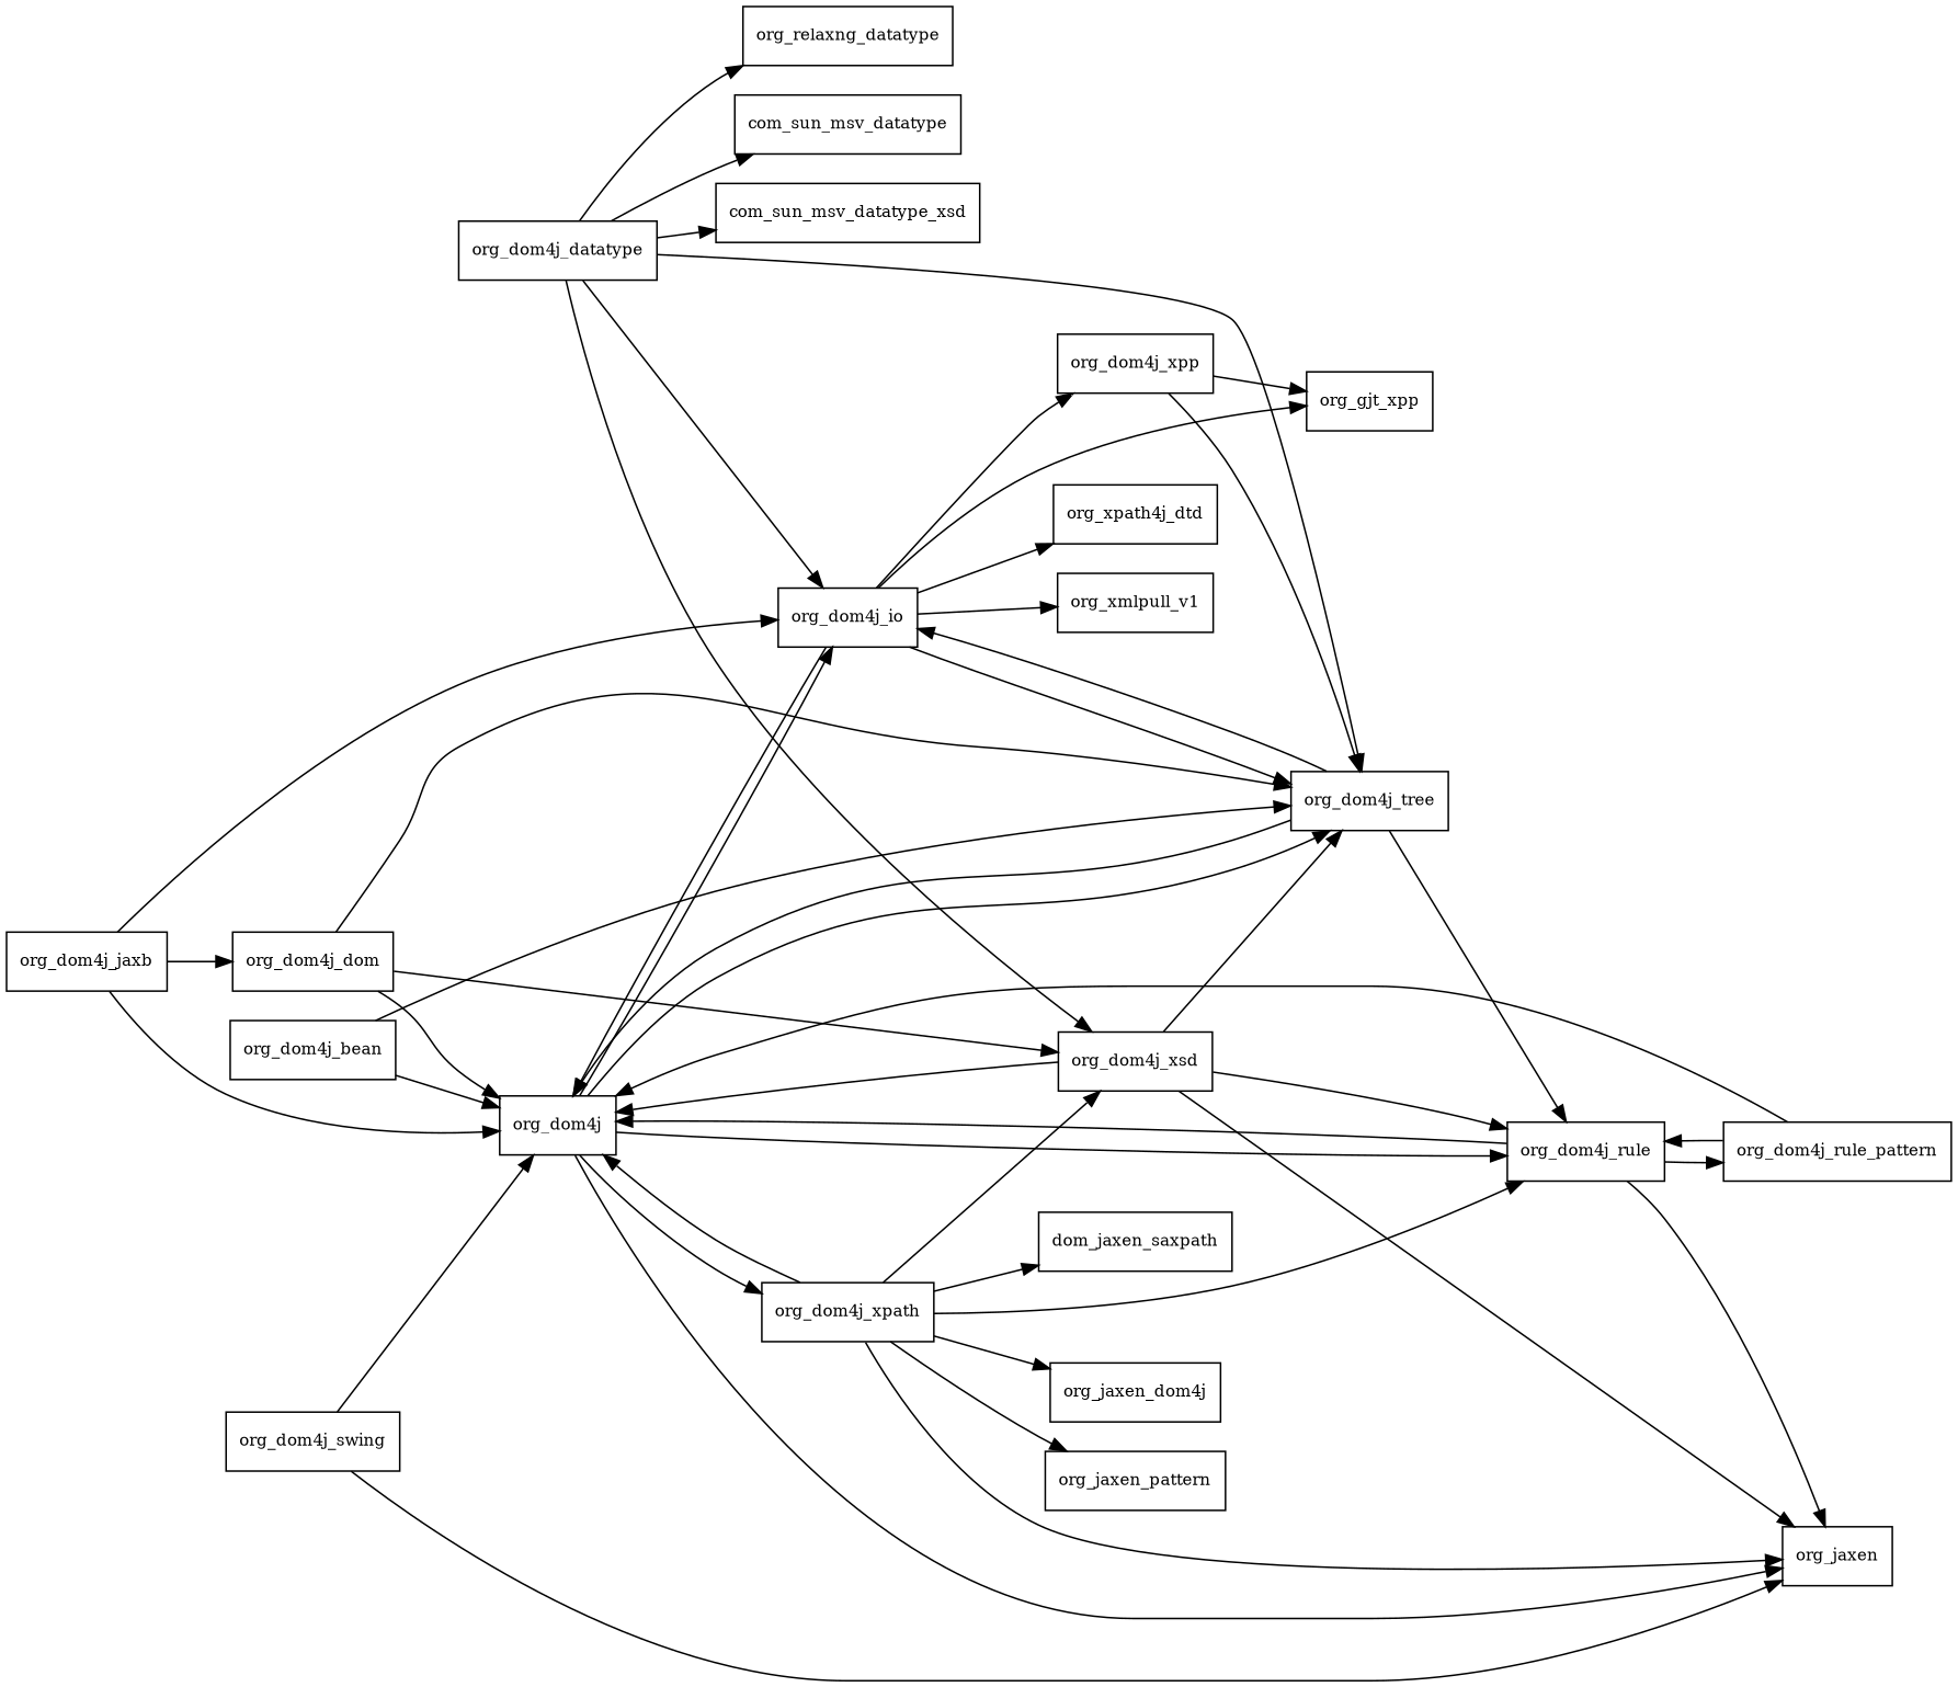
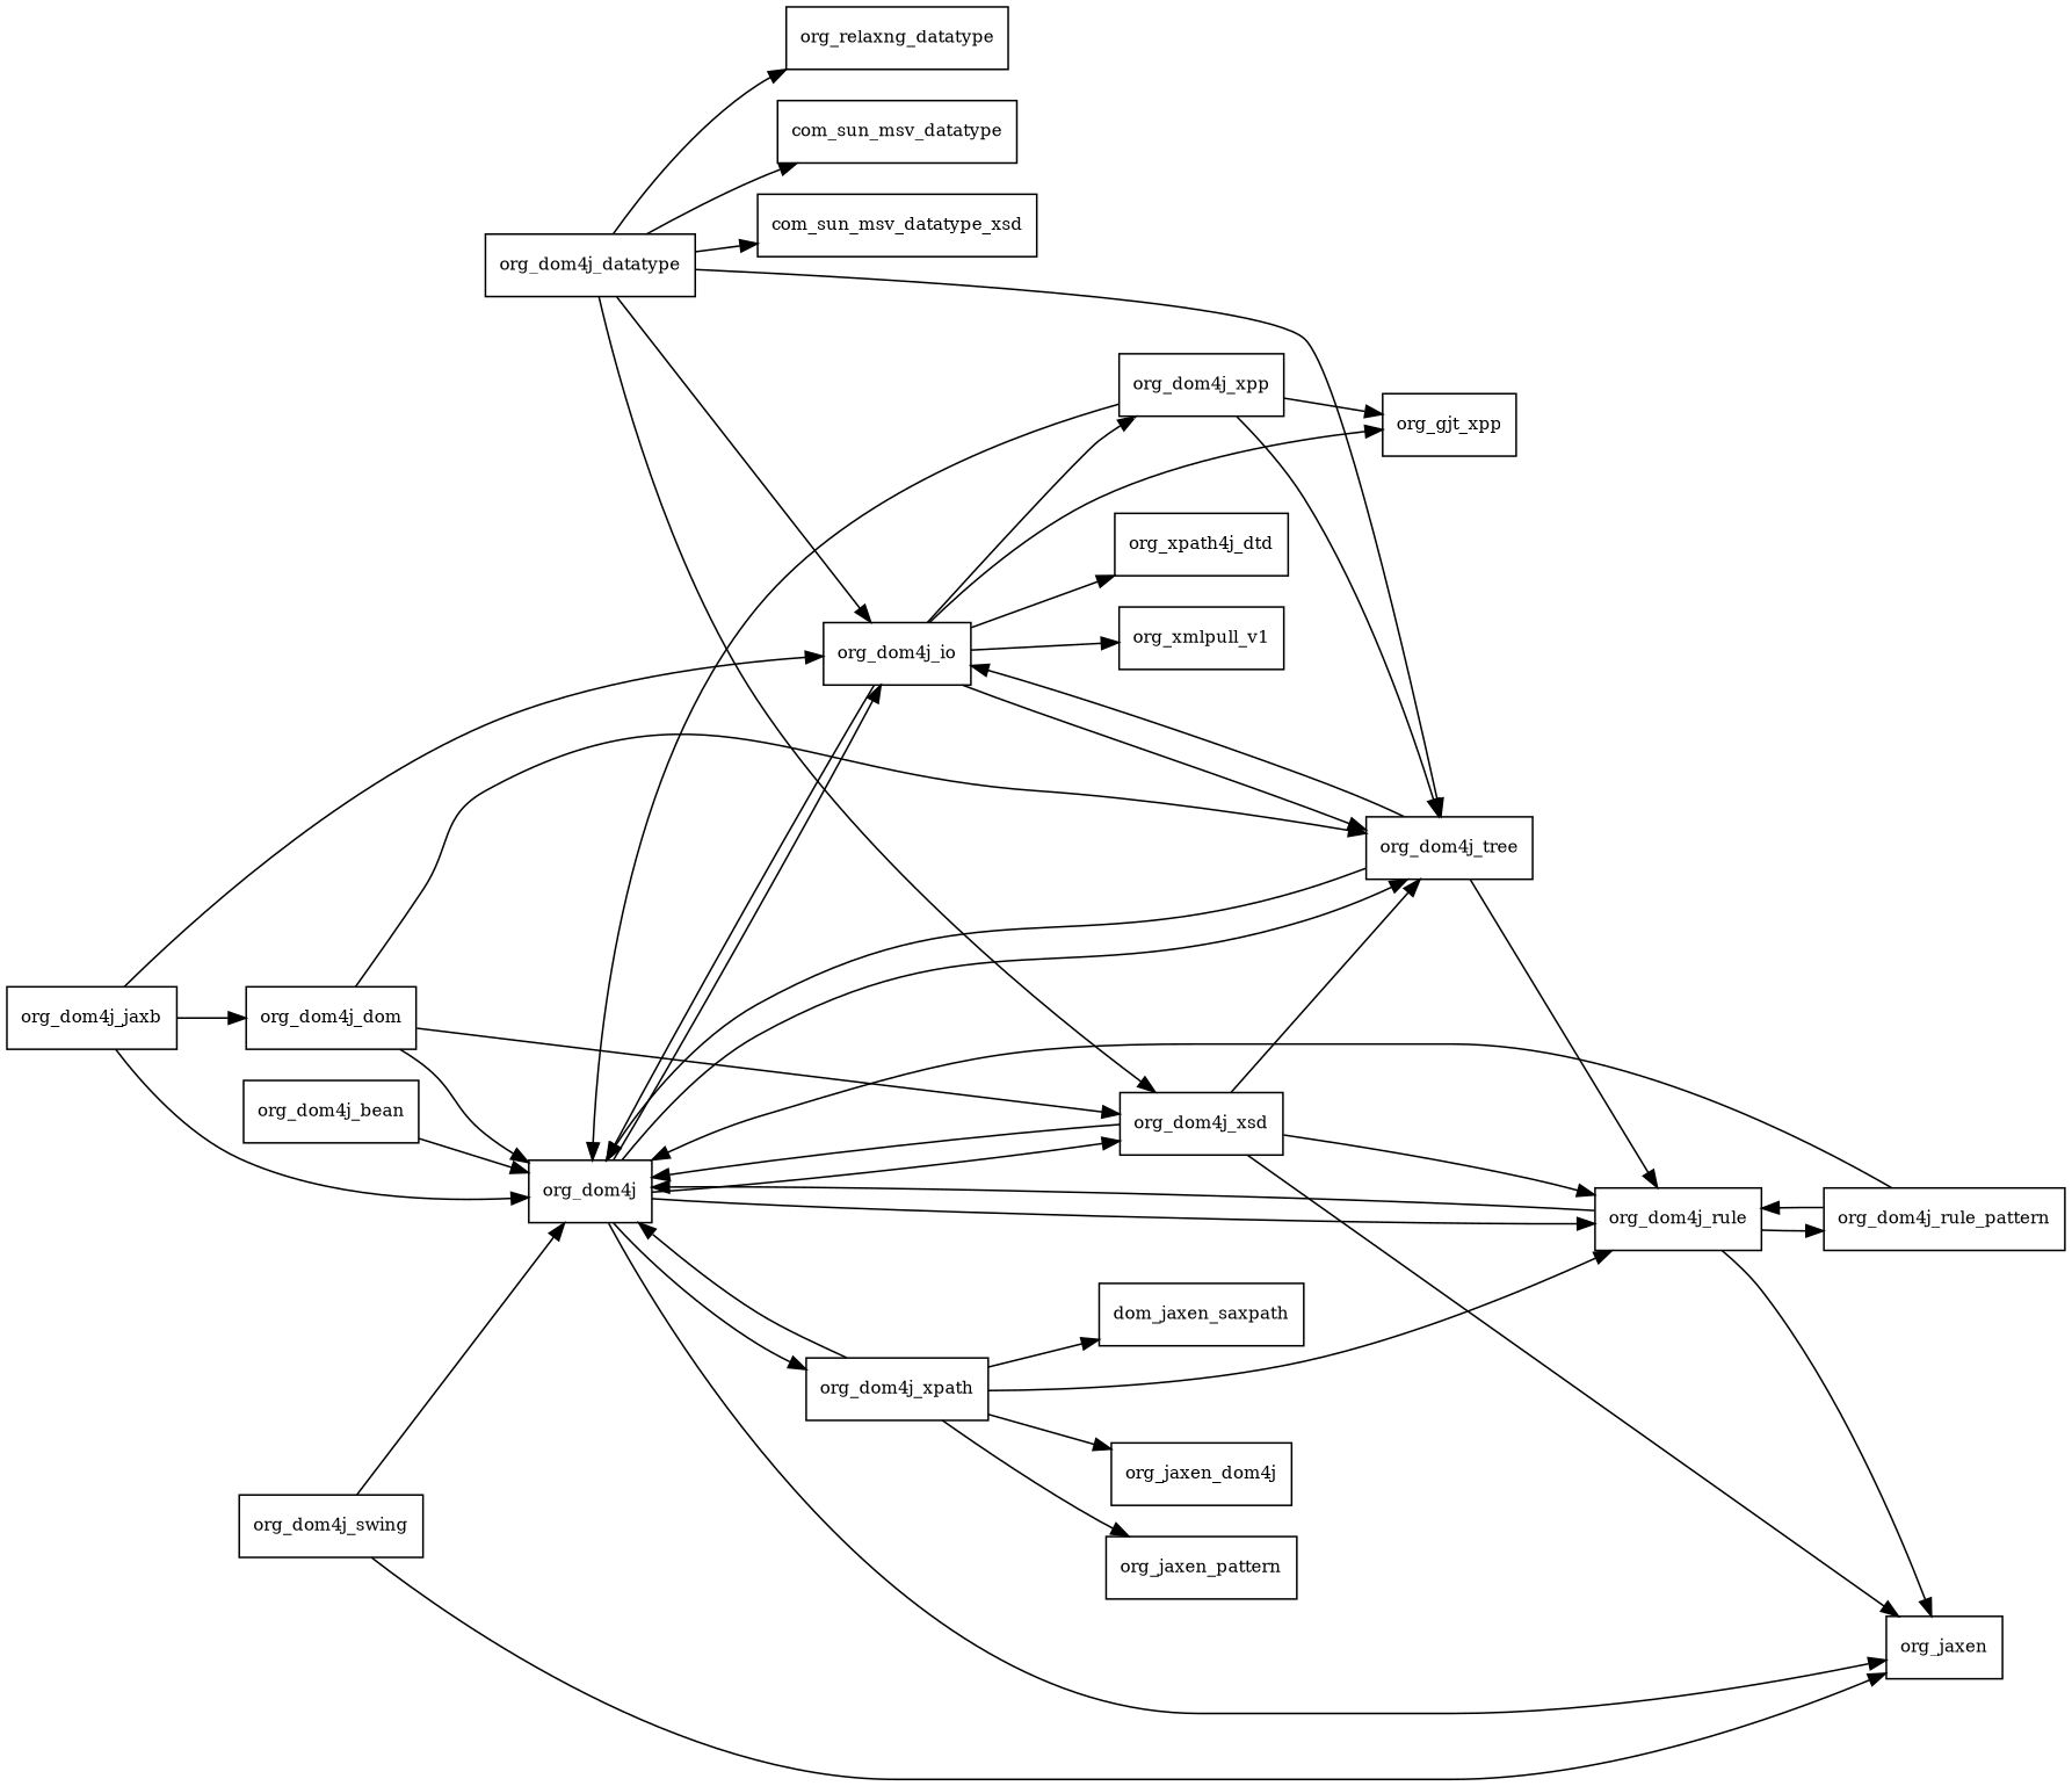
  digraph {
    fontname="DejaVu Serif"
    rankdir=LR
    node [fontname="DejaVu Serif" fontsize=10.0 shape=box]
    edge [fontname="DejaVu Serif"]
    org_dom4j
    org_dom4j_io
    org_dom4j_rule
    org_dom4j_tree
    n5 [label=org_dom4j_xsd]
    org_dom4j_xpath
    org_jaxen
    n8 [label=org_xpath4j_dtd]
    org_dom4j_xpp
    org_gjt_xpp
    org_xmlpull_v1
    org_dom4j_rule_pattern
    org_jaxen_dom4j
    org_jaxen_pattern
    n15 [label=dom_jaxen_saxpath]
    org_dom4j_bean
    org_dom4j_datatype
    com_sun_msv_datatype
    com_sun_msv_datatype_xsd
    org_relaxng_datatype
    org_dom4j_dom
    org_dom4j_jaxb
    org_dom4j_swing
    org_dom4j -> org_dom4j_io
    org_dom4j -> org_dom4j_rule
    org_dom4j -> org_dom4j_tree
-   org_dom4j_xpath -> n5
+   org_dom4j -> n5
    org_dom4j -> org_dom4j_xpath
    org_dom4j -> org_jaxen
    org_dom4j_io -> org_dom4j
    org_dom4j_io -> org_dom4j_tree
    org_dom4j_io -> n8
    org_dom4j_io -> org_dom4j_xpp
    org_dom4j_io -> org_gjt_xpp
    org_dom4j_io -> org_xmlpull_v1
    org_dom4j_rule -> org_dom4j
    org_dom4j_rule -> org_jaxen
    org_dom4j_rule -> org_dom4j_rule_pattern
    org_dom4j_tree -> org_dom4j
    org_dom4j_tree -> org_dom4j_io
    org_dom4j_tree -> org_dom4j_rule
    n5 -> org_dom4j
    n5 -> org_dom4j_rule
    n5 -> org_dom4j_tree
    n5 -> org_jaxen
    org_dom4j_xpath -> org_dom4j
    org_dom4j_xpath -> org_dom4j_rule
-   org_dom4j_xpath -> org_jaxen
    org_dom4j_xpath -> org_jaxen_dom4j
    org_dom4j_xpath -> org_jaxen_pattern
    org_dom4j_xpath -> n15
+   org_dom4j_xpp -> org_dom4j
    org_dom4j_xpp -> org_dom4j_tree
    org_dom4j_xpp -> org_gjt_xpp
    org_dom4j_rule_pattern -> org_dom4j
    org_dom4j_rule_pattern -> org_dom4j_rule
    org_dom4j_bean -> org_dom4j
-   org_dom4j_bean -> org_dom4j_tree
    org_dom4j_datatype -> org_dom4j_io
    org_dom4j_datatype -> org_dom4j_tree
    org_dom4j_datatype -> n5
    org_dom4j_datatype -> com_sun_msv_datatype
    org_dom4j_datatype -> com_sun_msv_datatype_xsd
    org_dom4j_datatype -> org_relaxng_datatype
    org_dom4j_dom -> org_dom4j
    org_dom4j_dom -> org_dom4j_tree
    org_dom4j_dom -> n5
    org_dom4j_jaxb -> org_dom4j
    org_dom4j_jaxb -> org_dom4j_io
    org_dom4j_jaxb -> org_dom4j_dom
    org_dom4j_swing -> org_dom4j
    org_dom4j_swing -> org_jaxen
  }
